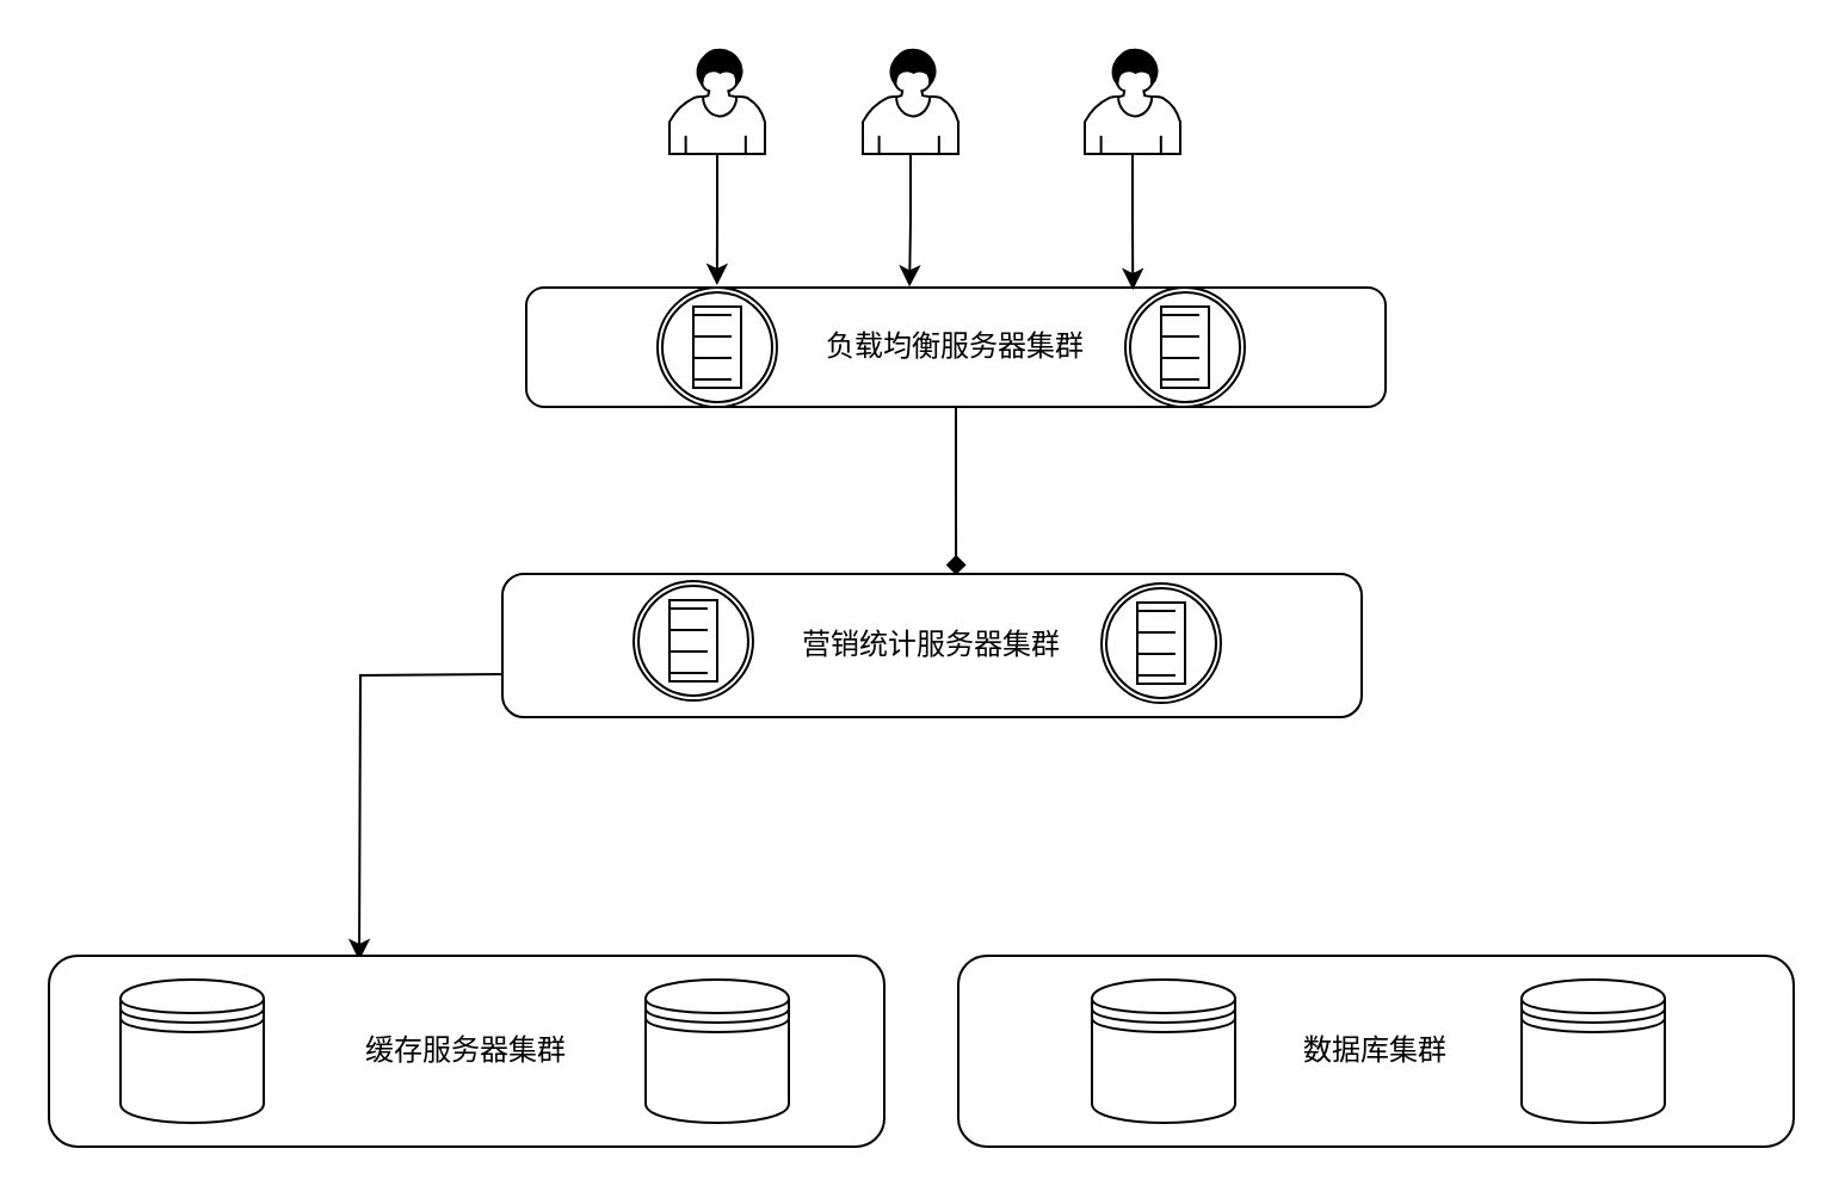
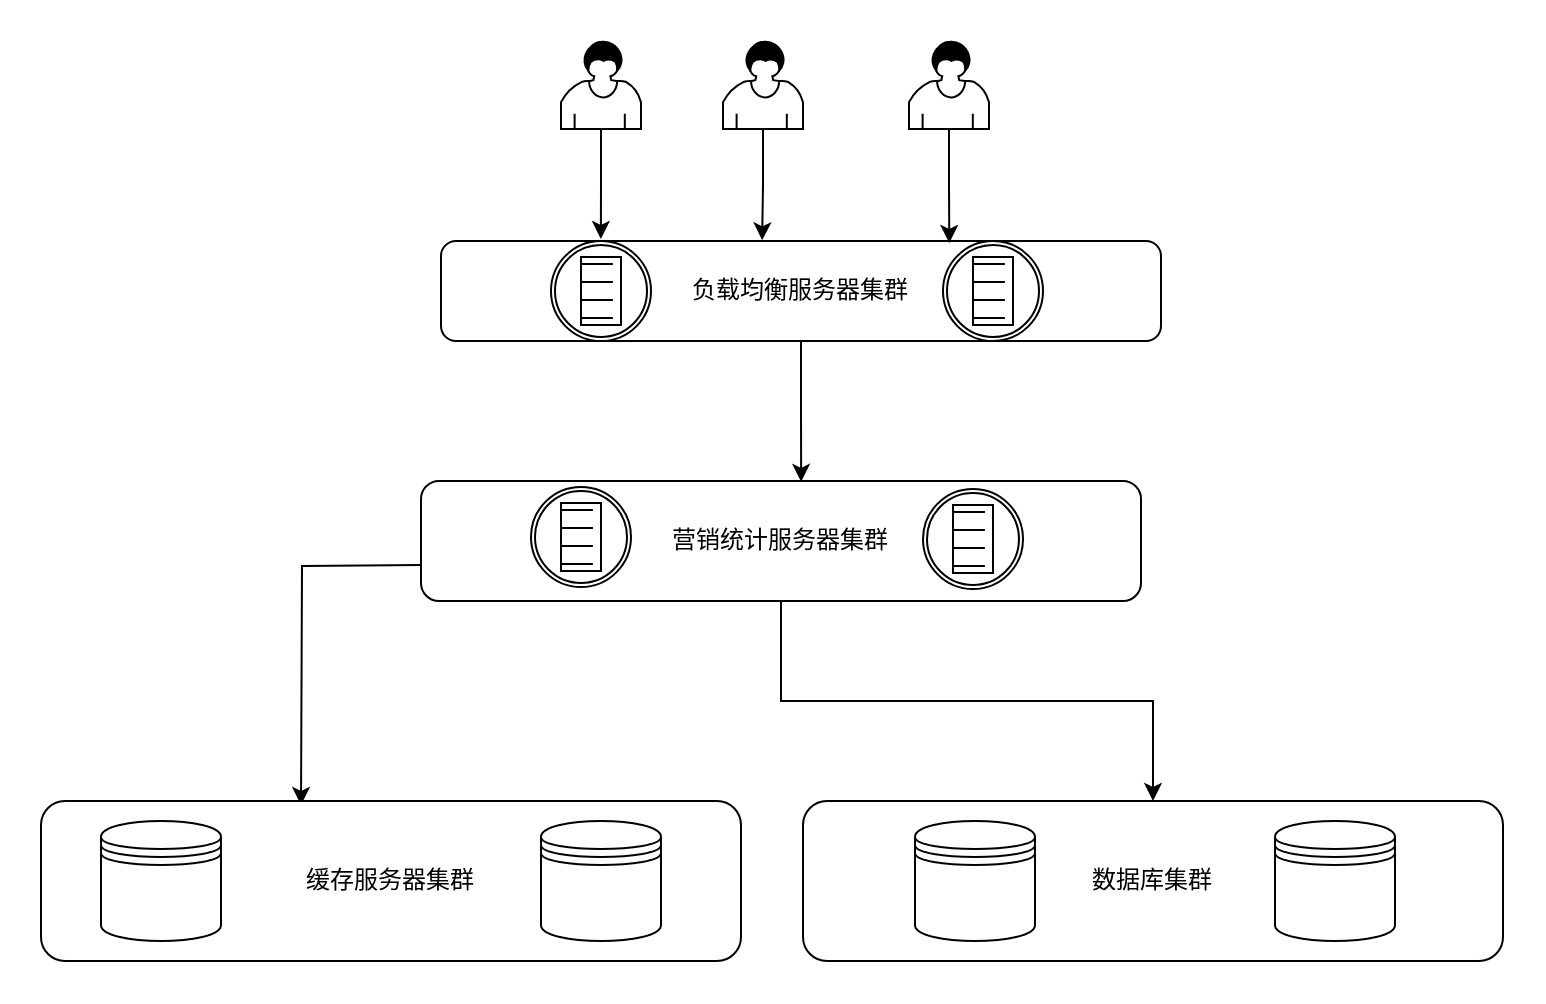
  <mxCell id="0" />
  <mxCell id="1" parent="0" />
- <mxCell id="2" style="edgeStyle=orthogonalEdgeStyle;rounded=0;orthogonalLoop=1;jettySize=auto;html=1;exitX=0.5;exitY=1;exitDx=0;exitDy=0;entryX=0.528;entryY=0.007;entryDx=0;entryDy=0;entryPerimeter=0;endArrow=diamond;" edge="1" parent="1" source="3" target="17"><mxGeometry relative="1" as="geometry" /></mxCell>
+ <mxCell id="2" style="edgeStyle=orthogonalEdgeStyle;rounded=0;orthogonalLoop=1;jettySize=auto;html=1;exitX=0.5;exitY=1;exitDx=0;exitDy=0;entryX=0.528;entryY=0.007;entryDx=0;entryDy=0;entryPerimeter=0;" edge="1" parent="1" source="3" target="17"><mxGeometry relative="1" as="geometry" /></mxCell>
  <mxCell id="3" value="负载均衡服务器集群" style="shape=ext;rounded=1;html=1;whiteSpace=wrap;" vertex="1" parent="1"><mxGeometry x="220" y="120" width="360" height="50" as="geometry" /></mxCell>
  <mxCell id="4" value="数据库集群" style="shape=ext;rounded=1;html=1;whiteSpace=wrap;" vertex="1" parent="1"><mxGeometry x="401" y="400" width="350" height="80" as="geometry" /></mxCell>
  <mxCell id="5" style="edgeStyle=orthogonalEdgeStyle;rounded=0;orthogonalLoop=1;jettySize=auto;html=1;entryX=0.222;entryY=-0.02;entryDx=0;entryDy=0;entryPerimeter=0;" edge="1" parent="1" source="6" target="3"><mxGeometry relative="1" as="geometry" /></mxCell>
  <mxCell id="6" value="" style="shape=mxgraph.bpmn.user_task;html=1;outlineConnect=0;" vertex="1" parent="1"><mxGeometry x="280" y="20" width="40" height="44" as="geometry" /></mxCell>
  <mxCell id="7" style="edgeStyle=orthogonalEdgeStyle;rounded=0;orthogonalLoop=1;jettySize=auto;html=1;entryX=0.446;entryY=-0.007;entryDx=0;entryDy=0;entryPerimeter=0;" edge="1" parent="1" source="8" target="3"><mxGeometry relative="1" as="geometry" /></mxCell>
  <mxCell id="8" value="" style="shape=mxgraph.bpmn.user_task;html=1;outlineConnect=0;" vertex="1" parent="1"><mxGeometry x="361" y="20" width="40" height="44" as="geometry" /></mxCell>
  <mxCell id="9" style="edgeStyle=orthogonalEdgeStyle;rounded=0;orthogonalLoop=1;jettySize=auto;html=1;entryX=0.706;entryY=0.02;entryDx=0;entryDy=0;entryPerimeter=0;" edge="1" parent="1" source="10" target="3"><mxGeometry relative="1" as="geometry" /></mxCell>
  <mxCell id="10" value="" style="shape=mxgraph.bpmn.user_task;html=1;outlineConnect=0;" vertex="1" parent="1"><mxGeometry x="454" y="20" width="40" height="44" as="geometry" /></mxCell>
  <mxCell id="11" value="" style="shape=datastore;whiteSpace=wrap;html=1;" vertex="1" parent="1"><mxGeometry x="457" y="410" width="60" height="60" as="geometry" /></mxCell>
  <mxCell id="12" value="" style="shape=datastore;whiteSpace=wrap;html=1;" vertex="1" parent="1"><mxGeometry x="637" y="410" width="60" height="60" as="geometry" /></mxCell>
  <mxCell id="13" value="" style="shape=mxgraph.bpmn.shape;html=1;verticalLabelPosition=bottom;labelBackgroundColor=#ffffff;verticalAlign=top;align=center;perimeter=ellipsePerimeter;outlineConnect=0;outline=catching;symbol=conditional;" vertex="1" parent="1"><mxGeometry x="275" y="120" width="50" height="50" as="geometry" /></mxCell>
  <mxCell id="14" value="" style="shape=mxgraph.bpmn.shape;html=1;verticalLabelPosition=bottom;labelBackgroundColor=#ffffff;verticalAlign=top;align=center;perimeter=ellipsePerimeter;outlineConnect=0;outline=catching;symbol=conditional;" vertex="1" parent="1"><mxGeometry x="471" y="120" width="50" height="50" as="geometry" /></mxCell>
  <mxCell id="15" style="edgeStyle=orthogonalEdgeStyle;rounded=0;orthogonalLoop=1;jettySize=auto;html=1;" edge="1" parent="1"><mxGeometry relative="1" as="geometry"><mxPoint x="150" y="402" as="targetPoint" /><mxPoint x="210" y="282" as="sourcePoint" /></mxGeometry></mxCell>
+ <mxCell id="16" style="edgeStyle=orthogonalEdgeStyle;rounded=0;orthogonalLoop=1;jettySize=auto;html=1;entryX=0.5;entryY=0;entryDx=0;entryDy=0;" edge="1" parent="1" source="17" target="4"><mxGeometry relative="1" as="geometry" /></mxCell>
  <mxCell id="17" value="营销统计服务器集群" style="shape=ext;rounded=1;html=1;whiteSpace=wrap;" vertex="1" parent="1"><mxGeometry x="210" y="240" width="360" height="60" as="geometry" /></mxCell>
  <mxCell id="18" value="" style="shape=mxgraph.bpmn.shape;html=1;verticalLabelPosition=bottom;labelBackgroundColor=#ffffff;verticalAlign=top;align=center;perimeter=ellipsePerimeter;outlineConnect=0;outline=catching;symbol=conditional;" vertex="1" parent="1"><mxGeometry x="265" y="243" width="50" height="50" as="geometry" /></mxCell>
  <mxCell id="19" value="" style="shape=mxgraph.bpmn.shape;html=1;verticalLabelPosition=bottom;labelBackgroundColor=#ffffff;verticalAlign=top;align=center;perimeter=ellipsePerimeter;outlineConnect=0;outline=catching;symbol=conditional;" vertex="1" parent="1"><mxGeometry x="461" y="244" width="50" height="50" as="geometry" /></mxCell>
  <mxCell id="20" value="缓存服务器集群" style="shape=ext;rounded=1;html=1;whiteSpace=wrap;" vertex="1" parent="1"><mxGeometry x="20" y="400" width="350" height="80" as="geometry" /></mxCell>
  <mxCell id="21" value="" style="shape=datastore;whiteSpace=wrap;html=1;" vertex="1" parent="1"><mxGeometry x="50" y="410" width="60" height="60" as="geometry" /></mxCell>
  <mxCell id="22" value="" style="shape=datastore;whiteSpace=wrap;html=1;" vertex="1" parent="1"><mxGeometry x="270" y="410" width="60" height="60" as="geometry" /></mxCell>
